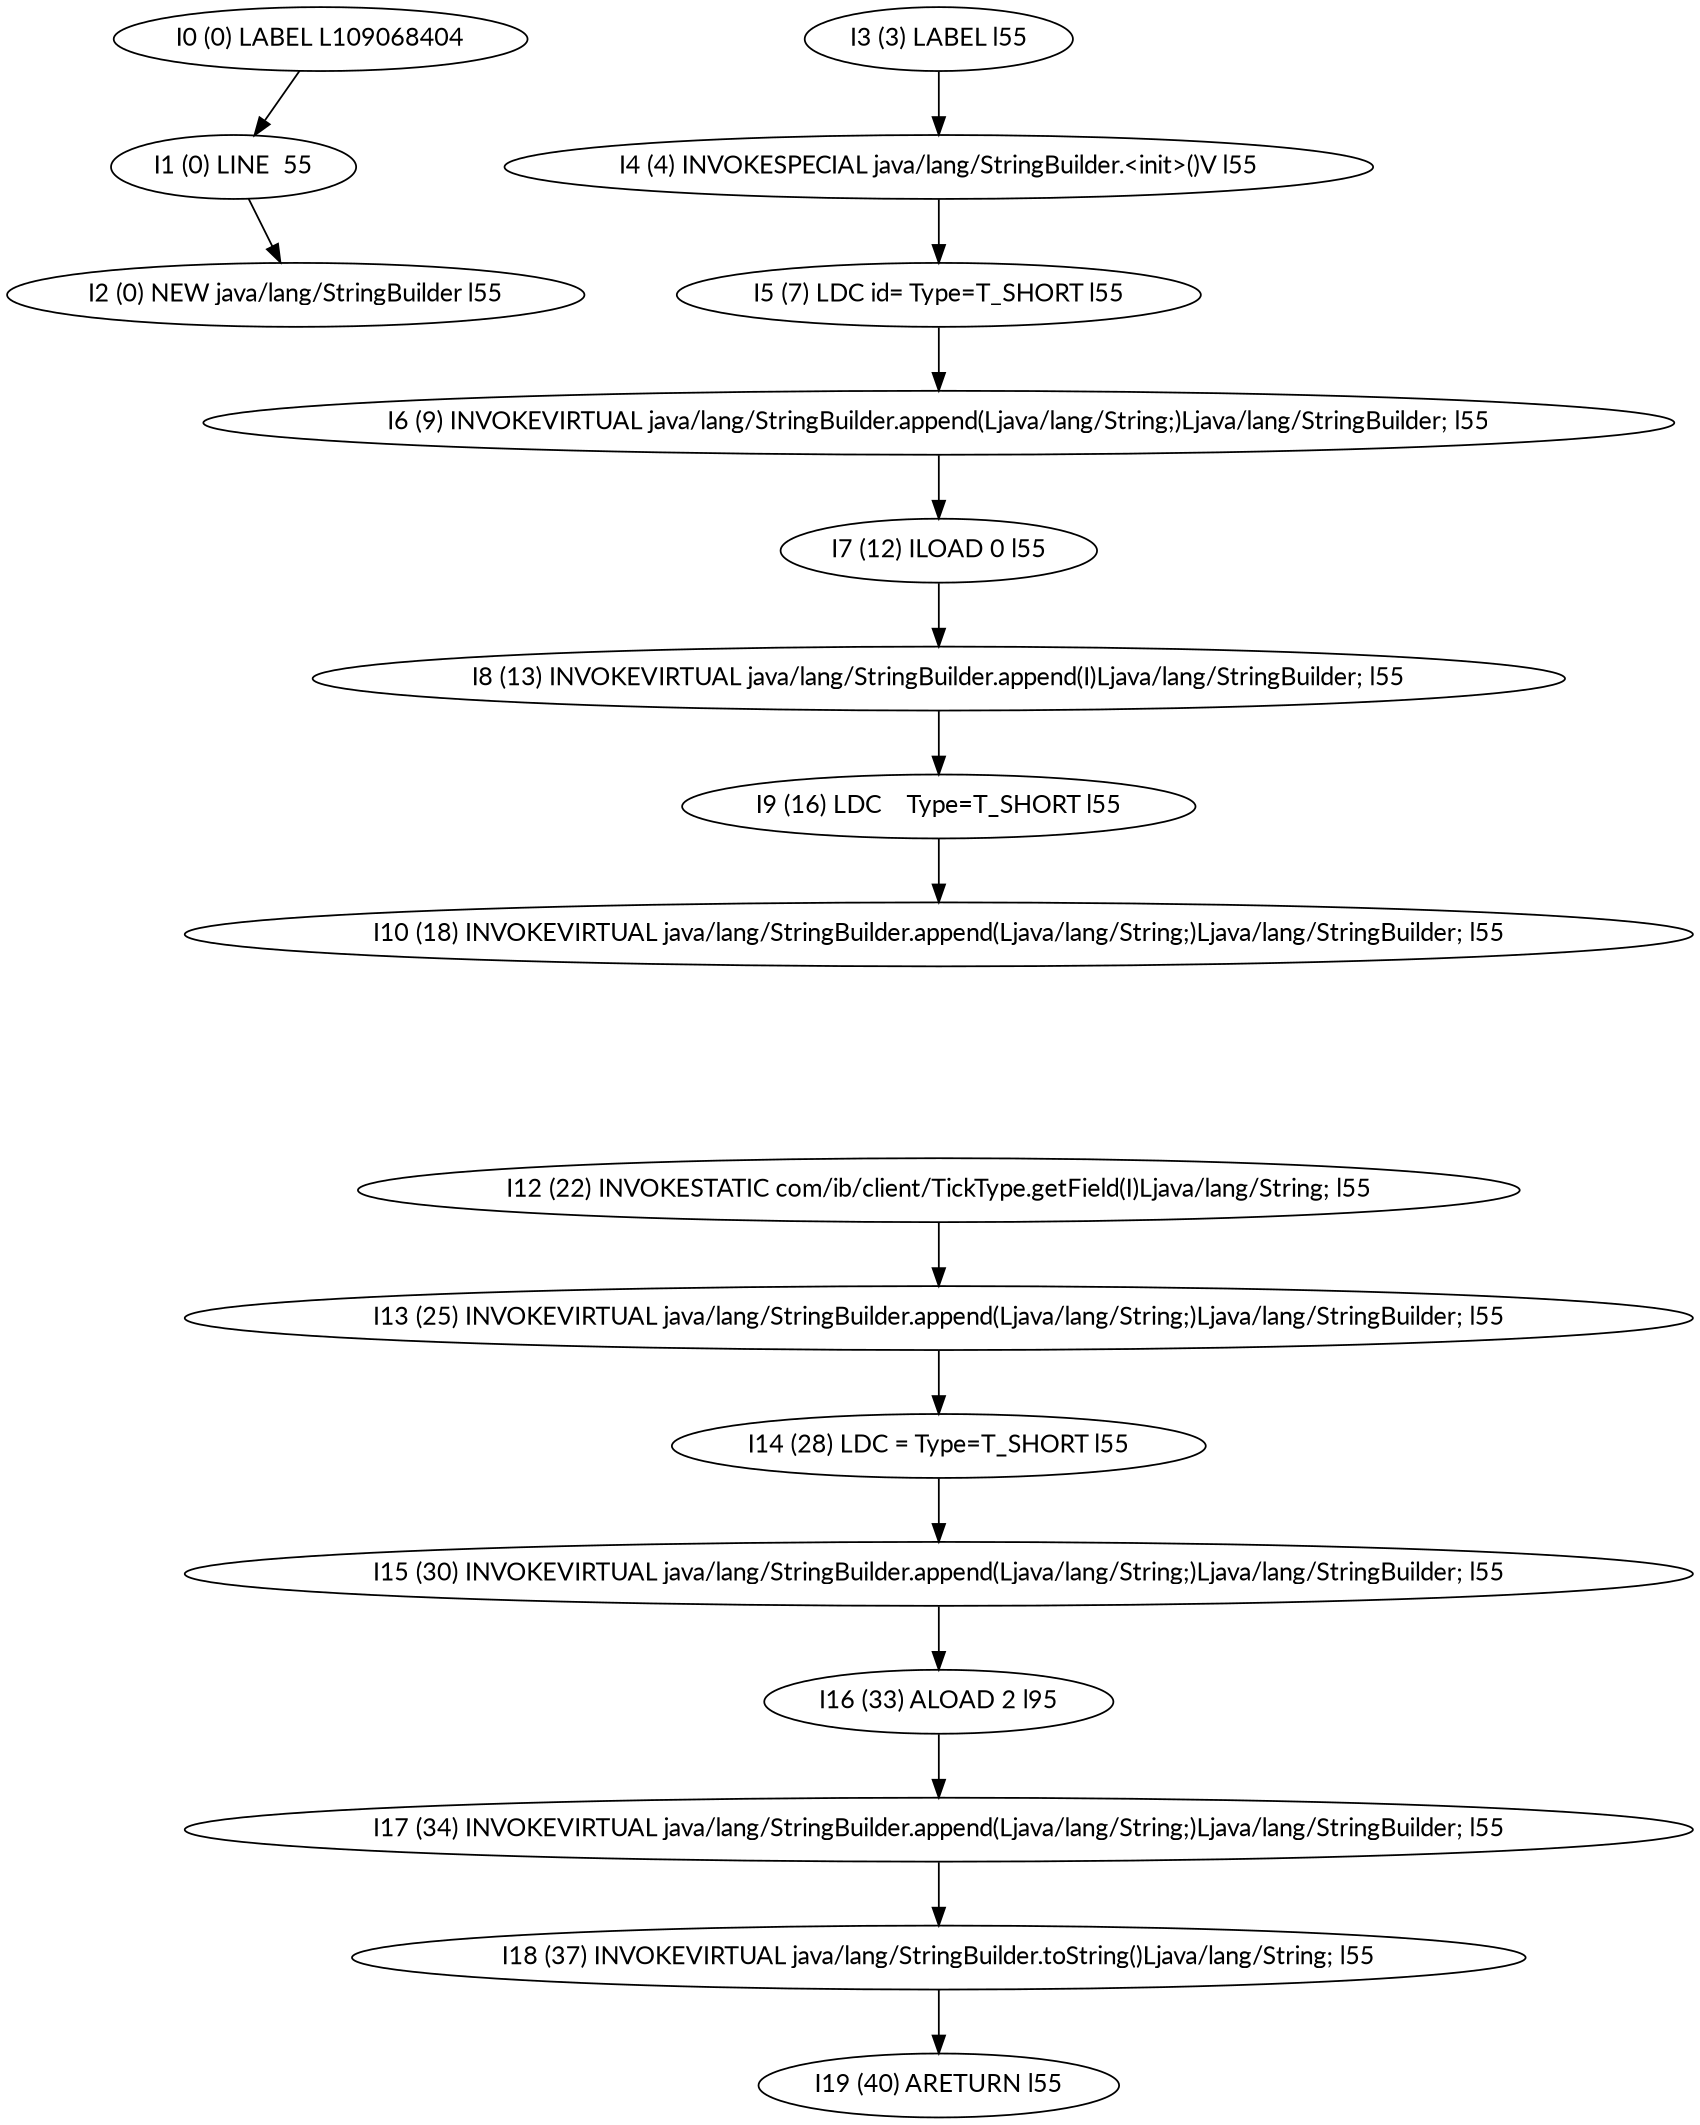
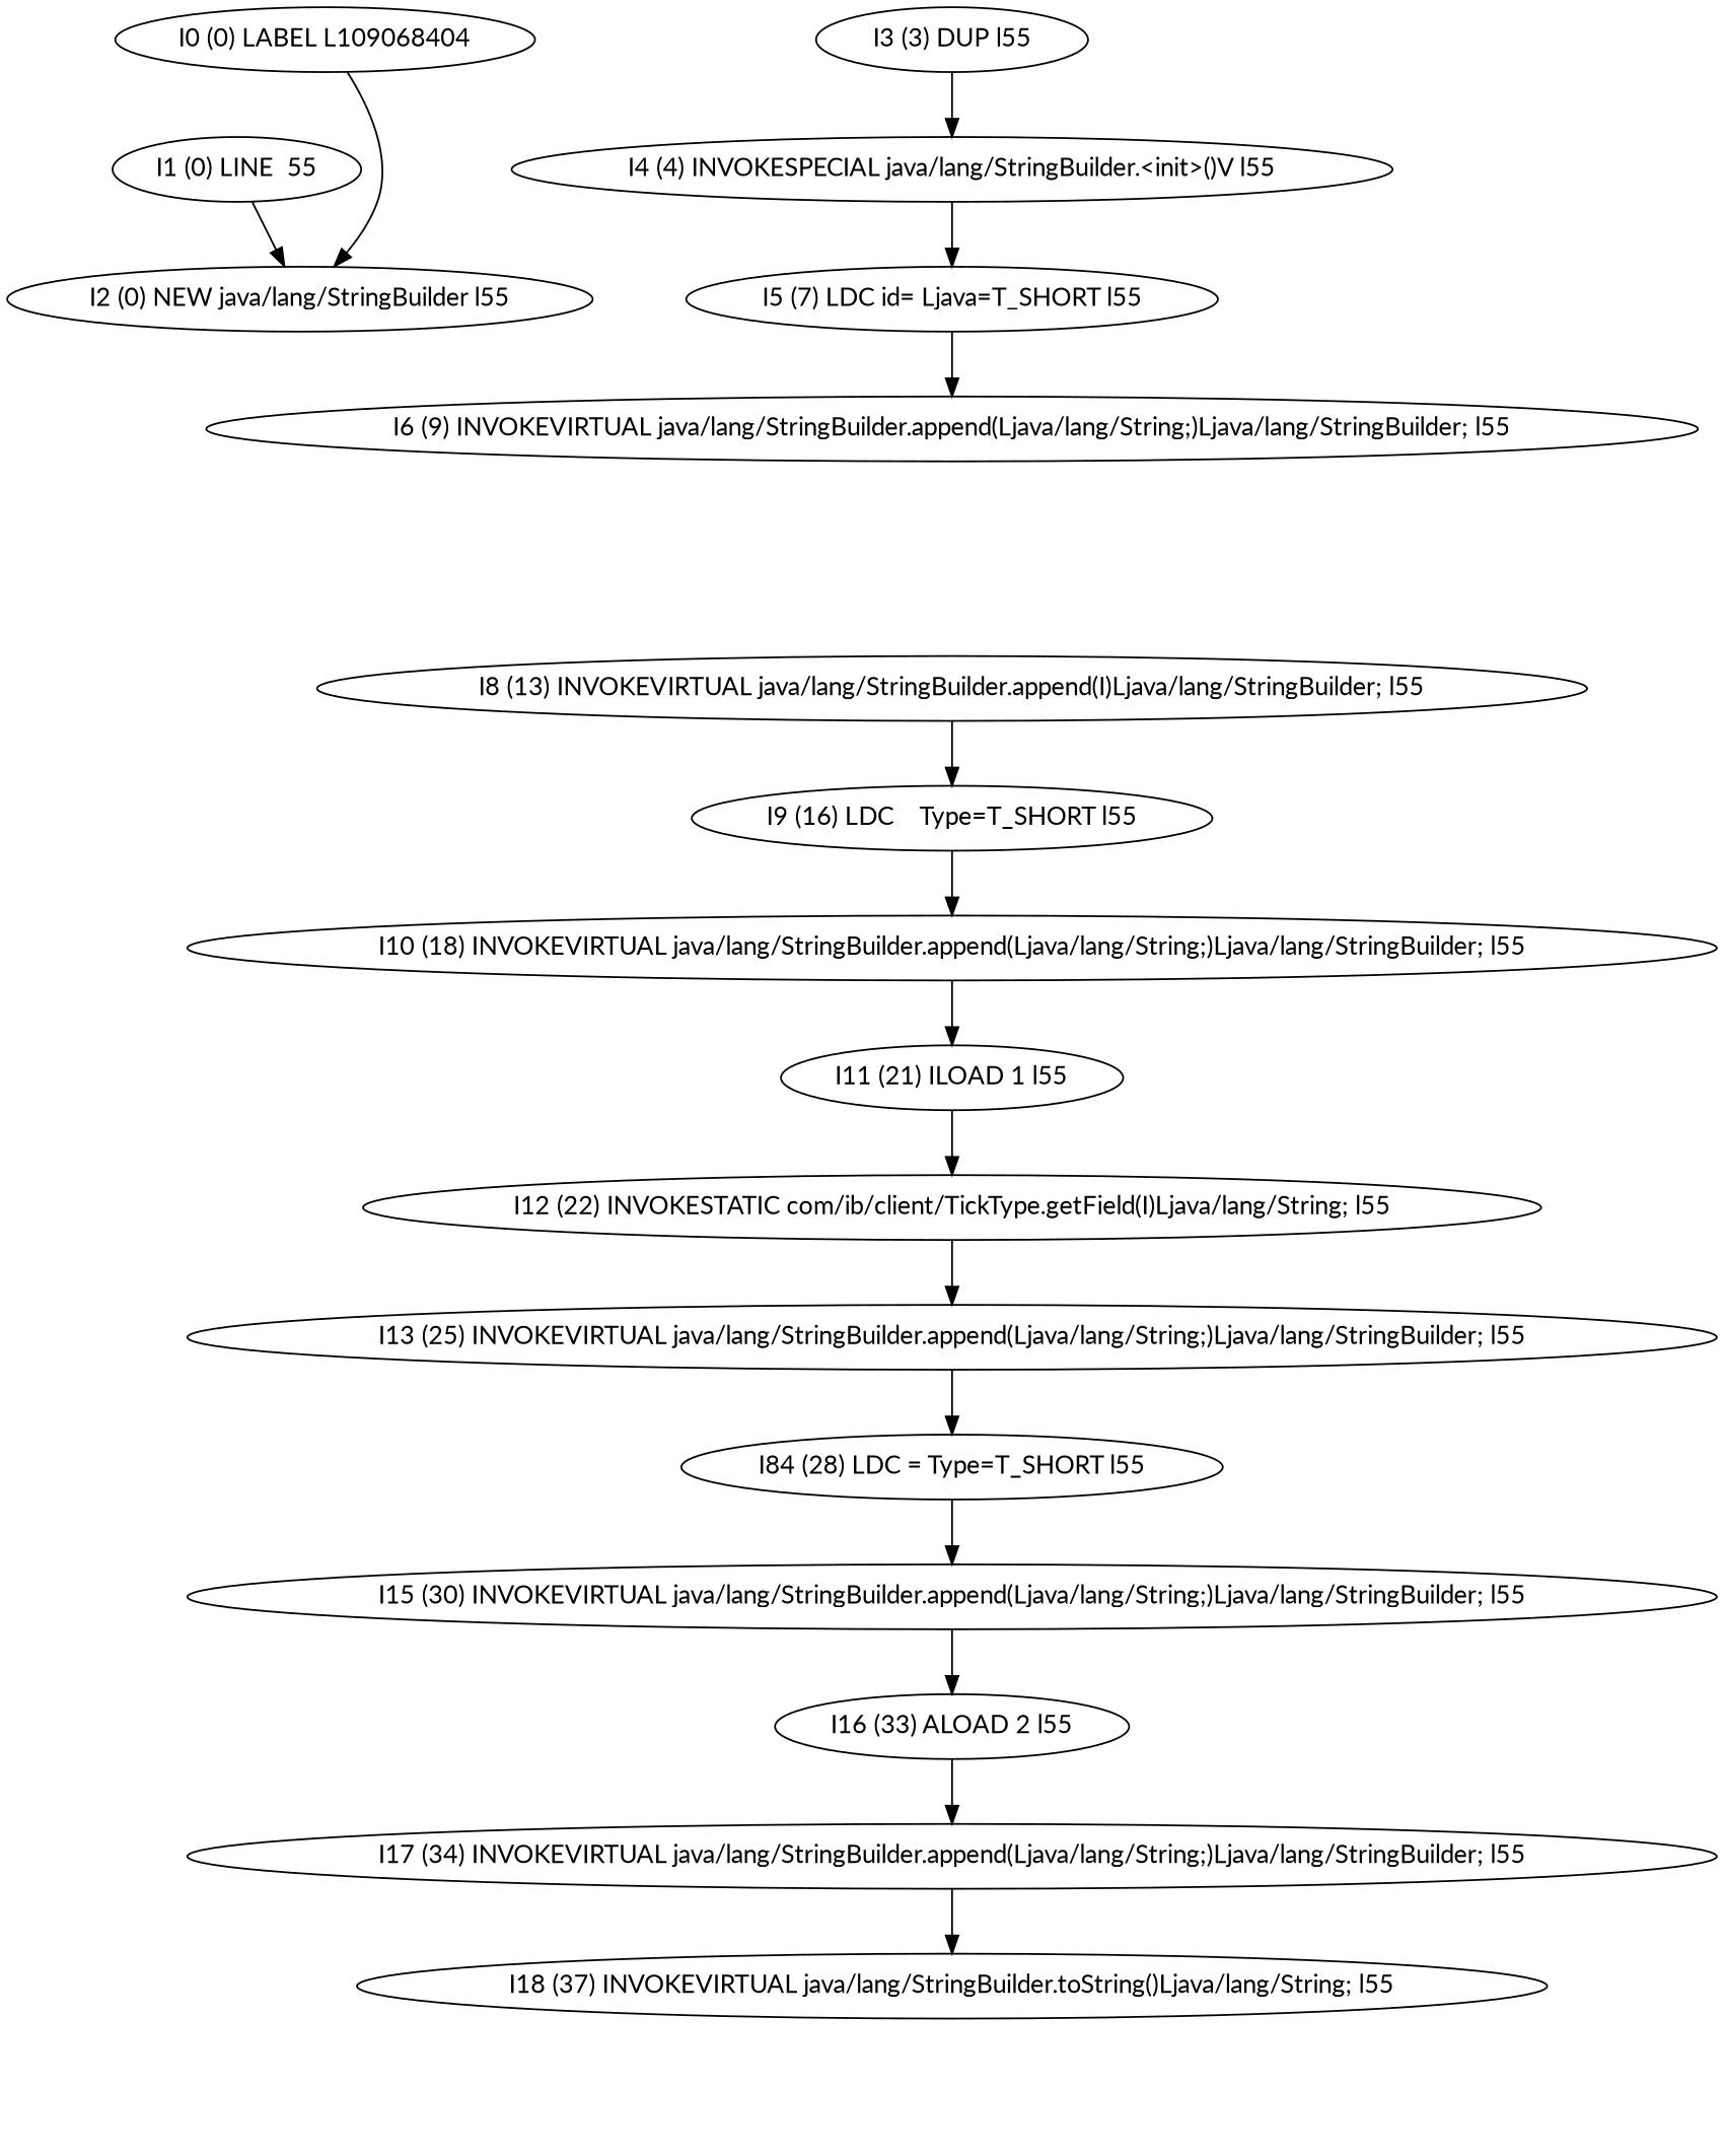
  digraph {
    fontname=Lato
    node [fontname=Lato]
    edge [fontname=Lato]
    n1 [label="I0 (0) LABEL L109068404"]
    n2 [label="I1 (0) LINE  55"]
    n3 [label="I2 (0) NEW java/lang/StringBuilder l55"]
-   n4 [label="I3 (3) LABEL l55"]
+   n4 [label="I3 (3) DUP l55"]
    n5 [label="I4 (4) INVOKESPECIAL java/lang/StringBuilder.<init>()V l55"]
-   n6 [label="I5 (7) LDC id= Type=T_SHORT l55"]
+   n6 [label="I5 (7) LDC id= Ljava=T_SHORT l55"]
    n7 [label="I6 (9) INVOKEVIRTUAL java/lang/StringBuilder.append(Ljava/lang/String;)Ljava/lang/StringBuilder; l55"]
-   n8 [label="I7 (12) ILOAD 0 l55"]
    n9 [label="I8 (13) INVOKEVIRTUAL java/lang/StringBuilder.append(I)Ljava/lang/StringBuilder; l55"]
    n10 [label="I9 (16) LDC    Type=T_SHORT l55"]
    n11 [label="I10 (18) INVOKEVIRTUAL java/lang/StringBuilder.append(Ljava/lang/String;)Ljava/lang/StringBuilder; l55"]
+   n12 [label="I11 (21) ILOAD 1 l55"]
    n13 [label="I12 (22) INVOKESTATIC com/ib/client/TickType.getField(I)Ljava/lang/String; l55"]
    n14 [label="I13 (25) INVOKEVIRTUAL java/lang/StringBuilder.append(Ljava/lang/String;)Ljava/lang/StringBuilder; l55"]
-   n15 [label="I14 (28) LDC = Type=T_SHORT l55"]
+   n15 [label="I84 (28) LDC = Type=T_SHORT l55"]
    n16 [label="I15 (30) INVOKEVIRTUAL java/lang/StringBuilder.append(Ljava/lang/String;)Ljava/lang/StringBuilder; l55"]
-   n17 [label="I16 (33) ALOAD 2 l95"]
+   n17 [label="I16 (33) ALOAD 2 l55"]
    n18 [label="I17 (34) INVOKEVIRTUAL java/lang/StringBuilder.append(Ljava/lang/String;)Ljava/lang/StringBuilder; l55"]
    n19 [label="I18 (37) INVOKEVIRTUAL java/lang/StringBuilder.toString()Ljava/lang/String; l55"]
-   n20 [label="I19 (40) ARETURN l55"]
-   n1 -> n2
+   n1 -> n3
    n2 -> n3
    n4 -> n5
    n5 -> n6
    n6 -> n7
-   n7 -> n8
-   n8 -> n9
    n9 -> n10
    n10 -> n11
+   n11 -> n12
+   n12 -> n13
    n13 -> n14
    n14 -> n15
    n15 -> n16
    n16 -> n17
    n17 -> n18
    n18 -> n19
-   n19 -> n20
  }
